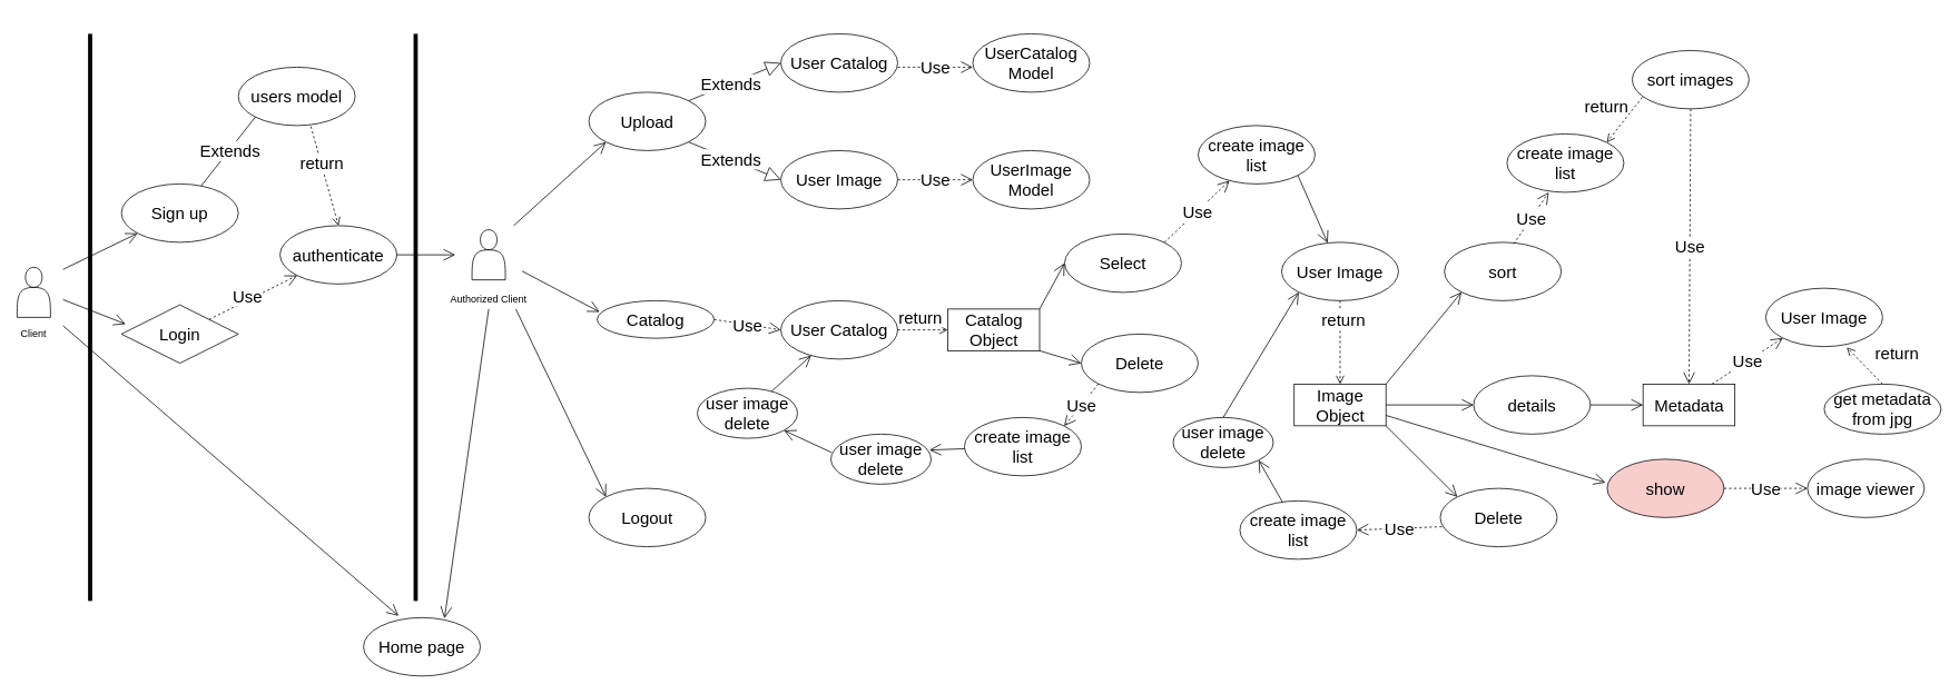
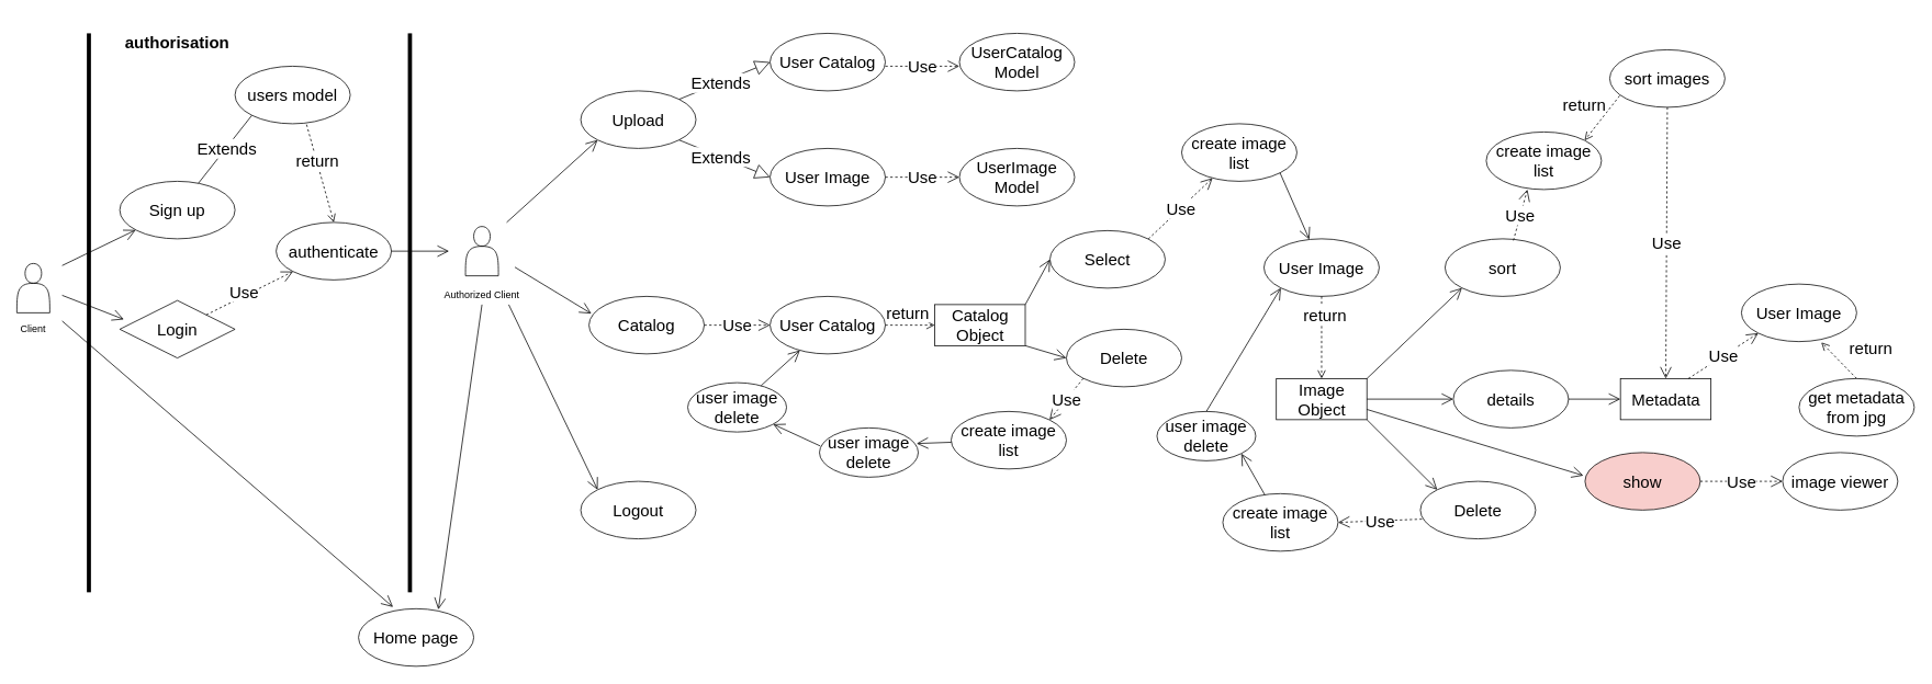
  <mxCell id="0" />
  <mxCell id="1" parent="0" />
  <mxCell id="2" value="Client" style="text;html=1;strokeColor=none;fillColor=none;align=center;verticalAlign=middle;whiteSpace=wrap;rounded=0;" parent="1" vertex="1"><mxGeometry x="20" y="390" width="40" height="20" as="geometry" /></mxCell>
  <mxCell id="3" value="" style="html=1;points=[];perimeter=orthogonalPerimeter;fillColor=#000000;strokeColor=none;" parent="1" vertex="1"><mxGeometry x="105" y="40" width="5" height="680" as="geometry" /></mxCell>
+ <mxCell id="4" value="authorisation" style="text;html=1;strokeColor=none;fillColor=none;align=center;verticalAlign=middle;whiteSpace=wrap;rounded=0;fontSize=20;fontStyle=1" parent="1" vertex="1"><mxGeometry x="135" y="20" width="160" height="60" as="geometry" /></mxCell>
  <mxCell id="5" value="Sign up" style="ellipse;whiteSpace=wrap;html=1;fontSize=20;" parent="1" vertex="1"><mxGeometry x="145" y="220" width="140" height="70" as="geometry" /></mxCell>
  <mxCell id="6" value="users model" style="ellipse;whiteSpace=wrap;html=1;fontSize=20;" parent="1" vertex="1"><mxGeometry x="285" y="80" width="140" height="70" as="geometry" /></mxCell>
  <mxCell id="7" value="Extends" style="endArrow=none;endSize=16;endFill=0;html=1;fontSize=20;entryX=0;entryY=1;entryDx=0;entryDy=0;" parent="1" source="5" target="6" edge="1"><mxGeometry x="0.04" y="-1" width="160" relative="1" as="geometry"><mxPoint x="295" y="230" as="sourcePoint" /><mxPoint x="335" y="160" as="targetPoint" /><mxPoint as="offset" /></mxGeometry></mxCell>
  <mxCell id="8" value="Login" style="rhombus;whiteSpace=wrap;html=1;fontSize=20;" parent="1" vertex="1"><mxGeometry x="145" y="365" width="140" height="70" as="geometry" /></mxCell>
  <mxCell id="9" value="authenticate" style="ellipse;whiteSpace=wrap;html=1;fontSize=20;" parent="1" vertex="1"><mxGeometry x="335" y="270" width="140" height="70" as="geometry" /></mxCell>
  <mxCell id="10" value="return" style="html=1;verticalAlign=bottom;endArrow=open;dashed=1;endSize=8;fontSize=20;entryX=0.5;entryY=0;entryDx=0;entryDy=0;exitX=0.621;exitY=1.014;exitDx=0;exitDy=0;exitPerimeter=0;" parent="1" source="6" target="9" edge="1"><mxGeometry x="-0.023" y="-3" relative="1" as="geometry"><mxPoint x="415" y="130" as="sourcePoint" /><mxPoint x="335" y="130" as="targetPoint" /><mxPoint as="offset" /></mxGeometry></mxCell>
  <mxCell id="11" value="Use" style="endArrow=open;endSize=12;dashed=1;html=1;fontSize=20;exitX=1;exitY=0;exitDx=0;exitDy=0;entryX=0;entryY=1;entryDx=0;entryDy=0;" parent="1" source="8" target="9" edge="1"><mxGeometry x="-0.066" y="4" width="160" relative="1" as="geometry"><mxPoint x="295" y="230" as="sourcePoint" /><mxPoint x="455" y="230" as="targetPoint" /><mxPoint x="-1" as="offset" /></mxGeometry></mxCell>
  <mxCell id="12" value="" style="endArrow=open;endFill=1;endSize=12;html=1;fontSize=20;exitX=1;exitY=0.25;exitDx=0;exitDy=0;" parent="1" target="5" edge="1"><mxGeometry width="160" relative="1" as="geometry"><mxPoint x="75" y="322.5" as="sourcePoint" /><mxPoint x="220" y="344.5" as="targetPoint" /></mxGeometry></mxCell>
  <mxCell id="13" value="" style="endArrow=open;endFill=1;endSize=12;html=1;fontSize=20;entryX=0.036;entryY=0.329;entryDx=0;entryDy=0;entryPerimeter=0;" parent="1" target="8" edge="1"><mxGeometry width="160" relative="1" as="geometry"><mxPoint x="75" y="358.686" as="sourcePoint" /><mxPoint x="195" y="400" as="targetPoint" /></mxGeometry></mxCell>
  <mxCell id="14" value="" style="html=1;points=[];perimeter=orthogonalPerimeter;fillColor=#000000;strokeColor=none;fontSize=20;" parent="1" vertex="1"><mxGeometry x="495" y="40" width="5" height="680" as="geometry" /></mxCell>
  <mxCell id="15" value="" style="endArrow=open;endFill=1;endSize=12;html=1;fontSize=20;exitX=1;exitY=0.5;exitDx=0;exitDy=0;" parent="1" source="9" edge="1"><mxGeometry width="160" relative="1" as="geometry"><mxPoint x="295" y="430" as="sourcePoint" /><mxPoint x="545" y="305" as="targetPoint" /><Array as="points" /></mxGeometry></mxCell>
  <mxCell id="16" value="&lt;font style=&quot;font-size: 12px&quot;&gt;Authorized Client&lt;br&gt;&lt;/font&gt;" style="text;html=1;strokeColor=none;fillColor=none;align=center;verticalAlign=middle;whiteSpace=wrap;rounded=0;fontSize=20;" parent="1" vertex="1"><mxGeometry x="520" y="340" width="130" height="30" as="geometry" /></mxCell>
  <mxCell id="17" value="Upload" style="ellipse;whiteSpace=wrap;html=1;fontSize=20;" parent="1" vertex="1"><mxGeometry x="705" y="110" width="140" height="70" as="geometry" /></mxCell>
- <mxCell id="18" value="Catalog" style="ellipse;whiteSpace=wrap;html=1;fontSize=20;" parent="1" vertex="1"><mxGeometry x="715" y="360" width="140" height="45" as="geometry" /></mxCell>
+ <mxCell id="18" value="Catalog" style="ellipse;whiteSpace=wrap;html=1;fontSize=20;" parent="1" vertex="1"><mxGeometry x="715" y="360" width="140" height="70" as="geometry" /></mxCell>
  <mxCell id="19" value="Logout" style="ellipse;whiteSpace=wrap;html=1;fontSize=20;" parent="1" vertex="1"><mxGeometry x="705" y="585" width="140" height="70" as="geometry" /></mxCell>
  <mxCell id="20" value="User Catalog" style="ellipse;whiteSpace=wrap;html=1;fontSize=20;" parent="1" vertex="1"><mxGeometry x="935" y="40" width="140" height="70" as="geometry" /></mxCell>
  <mxCell id="21" value="User Image" style="ellipse;whiteSpace=wrap;html=1;fontSize=20;" parent="1" vertex="1"><mxGeometry x="935" y="180" width="140" height="70" as="geometry" /></mxCell>
  <mxCell id="22" value="Extends" style="endArrow=block;endSize=16;endFill=0;html=1;fontSize=20;entryX=0;entryY=0.5;entryDx=0;entryDy=0;exitX=1;exitY=0;exitDx=0;exitDy=0;" parent="1" source="17" target="20" edge="1"><mxGeometry x="-0.089" width="160" relative="1" as="geometry"><mxPoint x="865" y="120" as="sourcePoint" /><mxPoint x="1025" y="120" as="targetPoint" /><mxPoint x="1" as="offset" /></mxGeometry></mxCell>
  <mxCell id="23" value="Extends" style="endArrow=block;endSize=16;endFill=0;html=1;fontSize=20;entryX=0;entryY=0.5;entryDx=0;entryDy=0;exitX=1;exitY=1;exitDx=0;exitDy=0;" parent="1" source="17" target="21" edge="1"><mxGeometry x="-0.089" width="160" relative="1" as="geometry"><mxPoint x="835" y="180" as="sourcePoint" /><mxPoint x="995" y="180" as="targetPoint" /><mxPoint x="1" as="offset" /></mxGeometry></mxCell>
  <mxCell id="24" value="" style="endArrow=open;endFill=1;endSize=12;html=1;fontSize=20;entryX=0;entryY=1;entryDx=0;entryDy=0;" parent="1" target="17" edge="1"><mxGeometry width="160" relative="1" as="geometry"><mxPoint x="615" y="270" as="sourcePoint" /><mxPoint x="775" y="270" as="targetPoint" /></mxGeometry></mxCell>
  <mxCell id="25" value="UserCatalog&lt;br&gt;Model" style="ellipse;whiteSpace=wrap;html=1;fontSize=20;" parent="1" vertex="1"><mxGeometry x="1165" y="40" width="140" height="70" as="geometry" /></mxCell>
  <mxCell id="26" value="Use" style="endArrow=open;endSize=12;dashed=1;html=1;fontSize=20;" parent="1" edge="1"><mxGeometry width="160" relative="1" as="geometry"><mxPoint x="1075" y="80" as="sourcePoint" /><mxPoint x="1165" y="80" as="targetPoint" /></mxGeometry></mxCell>
  <mxCell id="27" value="UserImage&lt;br&gt;Model" style="ellipse;whiteSpace=wrap;html=1;fontSize=20;" parent="1" vertex="1"><mxGeometry x="1165" y="180" width="140" height="70" as="geometry" /></mxCell>
  <mxCell id="28" value="Use" style="endArrow=open;endSize=12;dashed=1;html=1;fontSize=20;" parent="1" source="21" edge="1"><mxGeometry width="160" relative="1" as="geometry"><mxPoint x="1075" y="215" as="sourcePoint" /><mxPoint x="1165" y="215" as="targetPoint" /></mxGeometry></mxCell>
  <mxCell id="29" value="User Catalog" style="ellipse;whiteSpace=wrap;html=1;fontSize=20;" parent="1" vertex="1"><mxGeometry x="935" y="360" width="140" height="70" as="geometry" /></mxCell>
  <mxCell id="30" value="Use" style="endArrow=open;endSize=12;dashed=1;html=1;fontSize=20;entryX=0;entryY=0.5;entryDx=0;entryDy=0;exitX=1;exitY=0.5;exitDx=0;exitDy=0;" parent="1" source="18" target="29" edge="1"><mxGeometry width="160" relative="1" as="geometry"><mxPoint x="825" y="360" as="sourcePoint" /><mxPoint x="985" y="360" as="targetPoint" /></mxGeometry></mxCell>
  <mxCell id="31" value="Catalog&lt;br&gt;Object" style="html=1;fontSize=20;" parent="1" vertex="1"><mxGeometry x="1135" y="370" width="110" height="50" as="geometry" /></mxCell>
  <mxCell id="32" value="Image&lt;br&gt;Object" style="html=1;fontSize=20;" parent="1" vertex="1"><mxGeometry x="1550" y="460" width="110" height="50" as="geometry" /></mxCell>
  <mxCell id="33" value="return" style="html=1;verticalAlign=bottom;endArrow=open;dashed=1;endSize=8;fontSize=20;entryX=0;entryY=0.5;entryDx=0;entryDy=0;exitX=1;exitY=0.5;exitDx=0;exitDy=0;" parent="1" source="29" target="31" edge="1"><mxGeometry x="-0.111" relative="1" as="geometry"><mxPoint x="945" y="330" as="sourcePoint" /><mxPoint x="865" y="330" as="targetPoint" /><Array as="points" /><mxPoint as="offset" /></mxGeometry></mxCell>
  <mxCell id="34" value="Select" style="ellipse;whiteSpace=wrap;html=1;fontSize=20;" parent="1" vertex="1"><mxGeometry x="1275" y="280" width="140" height="70" as="geometry" /></mxCell>
  <mxCell id="35" value="" style="endArrow=open;endFill=1;endSize=12;html=1;fontSize=20;entryX=0;entryY=0.5;entryDx=0;entryDy=0;exitX=1;exitY=0;exitDx=0;exitDy=0;" parent="1" source="31" target="34" edge="1"><mxGeometry width="160" relative="1" as="geometry"><mxPoint x="1095" y="380" as="sourcePoint" /><mxPoint x="1255" y="380" as="targetPoint" /></mxGeometry></mxCell>
  <mxCell id="36" value="create image list" style="ellipse;whiteSpace=wrap;html=1;fontSize=20;" parent="1" vertex="1"><mxGeometry x="1435" y="150" width="140" height="70" as="geometry" /></mxCell>
  <mxCell id="37" value="Use" style="endArrow=open;endSize=12;dashed=1;html=1;fontSize=20;exitX=1;exitY=0;exitDx=0;exitDy=0;" parent="1" source="34" target="36" edge="1"><mxGeometry width="160" relative="1" as="geometry"><mxPoint x="1095" y="380" as="sourcePoint" /><mxPoint x="1255" y="380" as="targetPoint" /></mxGeometry></mxCell>
  <mxCell id="38" value="User Image" style="ellipse;whiteSpace=wrap;html=1;fontSize=20;" parent="1" vertex="1"><mxGeometry x="1535" y="290" width="140" height="70" as="geometry" /></mxCell>
  <mxCell id="39" value="" style="endArrow=open;endFill=1;endSize=12;html=1;fontSize=20;exitX=1;exitY=1;exitDx=0;exitDy=0;" parent="1" source="36" target="38" edge="1"><mxGeometry width="160" relative="1" as="geometry"><mxPoint x="1425" y="305" as="sourcePoint" /><mxPoint x="1585" y="305" as="targetPoint" /></mxGeometry></mxCell>
  <mxCell id="40" value="return" style="html=1;verticalAlign=bottom;endArrow=open;dashed=1;endSize=8;fontSize=20;entryX=0.5;entryY=0;entryDx=0;entryDy=0;exitX=0.5;exitY=1;exitDx=0;exitDy=0;" parent="1" source="38" target="32" edge="1"><mxGeometry x="-0.258" y="4" relative="1" as="geometry"><mxPoint x="1610" y="364" as="sourcePoint" /><mxPoint x="1135" y="370" as="targetPoint" /><mxPoint as="offset" /></mxGeometry></mxCell>
  <mxCell id="41" value="Delete" style="ellipse;whiteSpace=wrap;html=1;fontSize=20;" parent="1" vertex="1"><mxGeometry x="1295" y="400" width="140" height="70" as="geometry" /></mxCell>
  <mxCell id="42" value="" style="endArrow=open;endFill=1;endSize=12;html=1;fontSize=20;entryX=0;entryY=0.5;entryDx=0;entryDy=0;exitX=1;exitY=1;exitDx=0;exitDy=0;" parent="1" source="31" target="41" edge="1"><mxGeometry width="160" relative="1" as="geometry"><mxPoint x="1085" y="450" as="sourcePoint" /><mxPoint x="1245" y="450" as="targetPoint" /></mxGeometry></mxCell>
  <mxCell id="43" value="Use" style="endArrow=open;endSize=12;dashed=1;html=1;fontSize=20;exitX=0;exitY=1;exitDx=0;exitDy=0;entryX=1;entryY=0;entryDx=0;entryDy=0;" parent="1" source="41" target="44" edge="1"><mxGeometry width="160" relative="1" as="geometry"><mxPoint x="1225" y="420" as="sourcePoint" /><mxPoint x="1245" y="510" as="targetPoint" /></mxGeometry></mxCell>
  <mxCell id="44" value="create image list" style="ellipse;whiteSpace=wrap;html=1;fontSize=20;" parent="1" vertex="1"><mxGeometry x="1155" y="500" width="140" height="70" as="geometry" /></mxCell>
  <mxCell id="45" value="" style="endArrow=open;endFill=1;endSize=12;html=1;fontSize=20;entryX=0.983;entryY=0.317;entryDx=0;entryDy=0;entryPerimeter=0;" parent="1" source="44" target="46" edge="1"><mxGeometry width="160" relative="1" as="geometry"><mxPoint x="935" y="504.5" as="sourcePoint" /><mxPoint x="1095" y="504.5" as="targetPoint" /></mxGeometry></mxCell>
  <mxCell id="46" value="user image delete" style="ellipse;whiteSpace=wrap;html=1;fontSize=20;" parent="1" vertex="1"><mxGeometry x="995" y="520" width="120" height="60" as="geometry" /></mxCell>
  <mxCell id="47" value="user image delete" style="ellipse;whiteSpace=wrap;html=1;fontSize=20;" parent="1" vertex="1"><mxGeometry x="835" y="465" width="120" height="60" as="geometry" /></mxCell>
  <mxCell id="48" value="" style="endArrow=open;endFill=1;endSize=12;html=1;fontSize=20;exitX=0.008;exitY=0.367;exitDx=0;exitDy=0;exitPerimeter=0;" parent="1" source="46" target="47" edge="1"><mxGeometry width="160" relative="1" as="geometry"><mxPoint x="1225" y="410" as="sourcePoint" /><mxPoint x="1385" y="410" as="targetPoint" /></mxGeometry></mxCell>
  <mxCell id="49" value="" style="endArrow=open;endFill=1;endSize=12;html=1;fontSize=20;" parent="1" source="47" target="29" edge="1"><mxGeometry width="160" relative="1" as="geometry"><mxPoint x="805" y="470" as="sourcePoint" /><mxPoint x="965" y="470" as="targetPoint" /></mxGeometry></mxCell>
- <mxCell id="50" value="sort" style="ellipse;whiteSpace=wrap;html=1;fontSize=20;" parent="1" vertex="1"><mxGeometry x="1730" y="290" width="140" height="70" as="geometry" /></mxCell>
+ <mxCell id="50" value="sort" style="ellipse;whiteSpace=wrap;html=1;fontSize=20;" parent="1" vertex="1"><mxGeometry x="1755" y="290" width="140" height="70" as="geometry" /></mxCell>
  <mxCell id="51" value="sort images" style="ellipse;whiteSpace=wrap;html=1;fontSize=20;" parent="1" vertex="1"><mxGeometry x="1955" y="60" width="140" height="70" as="geometry" /></mxCell>
  <mxCell id="52" value="return" style="html=1;verticalAlign=bottom;endArrow=open;dashed=1;endSize=8;fontSize=20;exitX=0.086;exitY=0.8;exitDx=0;exitDy=0;exitPerimeter=0;entryX=1;entryY=0;entryDx=0;entryDy=0;" parent="1" source="51" target="54" edge="1"><mxGeometry x="0.362" y="-18" relative="1" as="geometry"><mxPoint x="1875" y="240" as="sourcePoint" /><mxPoint x="1795" y="240" as="targetPoint" /><mxPoint as="offset" /></mxGeometry></mxCell>
  <mxCell id="53" value="details" style="ellipse;whiteSpace=wrap;html=1;fontSize=20;" parent="1" vertex="1"><mxGeometry x="1765" y="450" width="140" height="70" as="geometry" /></mxCell>
  <mxCell id="54" value="create image list" style="ellipse;whiteSpace=wrap;html=1;fontSize=20;" parent="1" vertex="1"><mxGeometry x="1805" y="160" width="140" height="70" as="geometry" /></mxCell>
  <mxCell id="55" value="Use" style="endArrow=open;endSize=12;dashed=1;html=1;fontSize=20;entryX=0.357;entryY=1;entryDx=0;entryDy=0;entryPerimeter=0;exitX=0.593;exitY=0.029;exitDx=0;exitDy=0;exitPerimeter=0;" parent="1" source="50" target="54" edge="1"><mxGeometry width="160" relative="1" as="geometry"><mxPoint x="1625" y="254.5" as="sourcePoint" /><mxPoint x="1785" y="254.5" as="targetPoint" /></mxGeometry></mxCell>
  <mxCell id="56" value="Metadata" style="html=1;fontSize=20;" parent="1" vertex="1"><mxGeometry x="1968" y="460" width="110" height="50" as="geometry" /></mxCell>
  <mxCell id="57" value="" style="endArrow=open;endFill=1;endSize=12;html=1;fontSize=20;" parent="1" source="53" target="56" edge="1"><mxGeometry width="160" relative="1" as="geometry"><mxPoint x="1905" y="485" as="sourcePoint" /><mxPoint x="1965" y="485" as="targetPoint" /></mxGeometry></mxCell>
  <mxCell id="58" value="User Image" style="ellipse;whiteSpace=wrap;html=1;fontSize=20;" parent="1" vertex="1"><mxGeometry x="2115" y="345" width="140" height="70" as="geometry" /></mxCell>
  <mxCell id="59" value="Use" style="endArrow=open;endSize=12;dashed=1;html=1;fontSize=20;exitX=0.75;exitY=0;exitDx=0;exitDy=0;entryX=0;entryY=1;entryDx=0;entryDy=0;" parent="1" source="56" target="58" edge="1"><mxGeometry width="160" relative="1" as="geometry"><mxPoint x="1895" y="410" as="sourcePoint" /><mxPoint x="2055" y="410" as="targetPoint" /></mxGeometry></mxCell>
- <mxCell id="60" value="get metadata from jpg" style="ellipse;whiteSpace=wrap;html=1;fontSize=20;" parent="1" vertex="1"><mxGeometry x="2185" y="460" width="140" height="60" as="geometry" /></mxCell>
+ <mxCell id="60" value="get metadata from jpg" style="ellipse;whiteSpace=wrap;html=1;fontSize=20;" parent="1" vertex="1"><mxGeometry x="2185" y="460" width="140" height="70" as="geometry" /></mxCell>
  <mxCell id="61" value="return" style="html=1;verticalAlign=bottom;endArrow=open;dashed=1;endSize=8;fontSize=20;exitX=0.5;exitY=0;exitDx=0;exitDy=0;entryX=0.693;entryY=1.014;entryDx=0;entryDy=0;entryPerimeter=0;" parent="1" source="60" target="58" edge="1"><mxGeometry x="-0.854" y="-28" relative="1" as="geometry"><mxPoint x="1735" y="380" as="sourcePoint" /><mxPoint x="1655" y="380" as="targetPoint" /><mxPoint as="offset" /></mxGeometry></mxCell>
  <mxCell id="62" value="Delete" style="ellipse;whiteSpace=wrap;html=1;fontSize=20;" parent="1" vertex="1"><mxGeometry x="1725" y="585" width="140" height="70" as="geometry" /></mxCell>
  <mxCell id="63" value="create image list" style="ellipse;whiteSpace=wrap;html=1;fontSize=20;" parent="1" vertex="1"><mxGeometry x="1485" y="600" width="140" height="70" as="geometry" /></mxCell>
  <mxCell id="64" value="user image delete" style="ellipse;whiteSpace=wrap;html=1;fontSize=20;" parent="1" vertex="1"><mxGeometry x="1405" y="500" width="120" height="60" as="geometry" /></mxCell>
  <mxCell id="65" value="" style="endArrow=open;endFill=1;endSize=12;html=1;fontSize=20;entryX=0;entryY=1;entryDx=0;entryDy=0;exitX=1;exitY=0;exitDx=0;exitDy=0;" parent="1" source="32" target="50" edge="1"><mxGeometry width="160" relative="1" as="geometry"><mxPoint x="1655" y="460" as="sourcePoint" /><mxPoint x="1815" y="460" as="targetPoint" /></mxGeometry></mxCell>
  <mxCell id="66" value="" style="endArrow=open;endFill=1;endSize=12;html=1;fontSize=20;entryX=0;entryY=0.5;entryDx=0;entryDy=0;" parent="1" source="32" target="53" edge="1"><mxGeometry width="160" relative="1" as="geometry"><mxPoint x="1660" y="485" as="sourcePoint" /><mxPoint x="1820" y="485" as="targetPoint" /></mxGeometry></mxCell>
  <mxCell id="67" value="" style="endArrow=open;endFill=1;endSize=12;html=1;fontSize=20;entryX=0;entryY=0;entryDx=0;entryDy=0;exitX=1;exitY=1;exitDx=0;exitDy=0;" parent="1" source="32" target="62" edge="1"><mxGeometry width="160" relative="1" as="geometry"><mxPoint x="1565" y="540" as="sourcePoint" /><mxPoint x="1725" y="540" as="targetPoint" /></mxGeometry></mxCell>
  <mxCell id="68" value="Use" style="endArrow=open;endSize=12;dashed=1;html=1;fontSize=20;entryX=1;entryY=0.5;entryDx=0;entryDy=0;exitX=0.014;exitY=0.657;exitDx=0;exitDy=0;exitPerimeter=0;" parent="1" source="62" target="63" edge="1"><mxGeometry width="160" relative="1" as="geometry"><mxPoint x="1585" y="570" as="sourcePoint" /><mxPoint x="1745" y="570" as="targetPoint" /></mxGeometry></mxCell>
  <mxCell id="69" value="" style="endArrow=open;endFill=1;endSize=12;html=1;fontSize=20;entryX=1;entryY=1;entryDx=0;entryDy=0;" parent="1" source="63" target="64" edge="1"><mxGeometry width="160" relative="1" as="geometry"><mxPoint x="1455" y="470" as="sourcePoint" /><mxPoint x="1615" y="470" as="targetPoint" /></mxGeometry></mxCell>
  <mxCell id="70" value="" style="endArrow=open;endFill=1;endSize=12;html=1;fontSize=20;exitX=0.5;exitY=0;exitDx=0;exitDy=0;entryX=0;entryY=1;entryDx=0;entryDy=0;" parent="1" source="64" target="38" edge="1"><mxGeometry width="160" relative="1" as="geometry"><mxPoint x="1425" y="480" as="sourcePoint" /><mxPoint x="1585" y="480" as="targetPoint" /></mxGeometry></mxCell>
  <mxCell id="71" value="Use" style="endArrow=open;endSize=12;dashed=1;html=1;fontSize=20;exitX=0.5;exitY=1;exitDx=0;exitDy=0;" parent="1" source="51" target="56" edge="1"><mxGeometry width="160" relative="1" as="geometry"><mxPoint x="2005" y="150" as="sourcePoint" /><mxPoint x="2165" y="150" as="targetPoint" /></mxGeometry></mxCell>
  <mxCell id="72" value="show" style="ellipse;whiteSpace=wrap;html=1;fontSize=20;fillColor=#f8cecc;" parent="1" vertex="1"><mxGeometry x="1925" y="550" width="140" height="70" as="geometry" /></mxCell>
  <mxCell id="73" value="" style="endArrow=open;endFill=1;endSize=12;html=1;fontSize=20;exitX=1;exitY=0.75;exitDx=0;exitDy=0;entryX=-0.014;entryY=0.4;entryDx=0;entryDy=0;entryPerimeter=0;" parent="1" source="32" target="72" edge="1"><mxGeometry width="160" relative="1" as="geometry"><mxPoint x="1755" y="540" as="sourcePoint" /><mxPoint x="1915" y="540" as="targetPoint" /></mxGeometry></mxCell>
  <mxCell id="74" value="Use" style="endArrow=open;endSize=12;dashed=1;html=1;fontSize=20;entryX=0;entryY=0.5;entryDx=0;entryDy=0;" parent="1" source="72" target="75" edge="1"><mxGeometry width="160" relative="1" as="geometry"><mxPoint x="2065" y="585" as="sourcePoint" /><mxPoint x="2155" y="585" as="targetPoint" /></mxGeometry></mxCell>
  <mxCell id="75" value="image viewer" style="ellipse;whiteSpace=wrap;html=1;fontSize=20;" parent="1" vertex="1"><mxGeometry x="2165" y="550" width="140" height="70" as="geometry" /></mxCell>
  <mxCell id="76" value="" style="endArrow=open;endFill=1;endSize=12;html=1;fontSize=20;entryX=0.021;entryY=0.3;entryDx=0;entryDy=0;entryPerimeter=0;" parent="1" target="18" edge="1"><mxGeometry width="160" relative="1" as="geometry"><mxPoint x="625" y="324.5" as="sourcePoint" /><mxPoint x="785" y="324.5" as="targetPoint" /></mxGeometry></mxCell>
  <mxCell id="77" value="" style="endArrow=open;endFill=1;endSize=12;html=1;fontSize=20;entryX=0;entryY=0;entryDx=0;entryDy=0;exitX=0.75;exitY=1;exitDx=0;exitDy=0;" parent="1" source="16" target="19" edge="1"><mxGeometry width="160" relative="1" as="geometry"><mxPoint x="565" y="500" as="sourcePoint" /><mxPoint x="725" y="500" as="targetPoint" /><Array as="points" /></mxGeometry></mxCell>
  <mxCell id="78" value="Home page" style="ellipse;whiteSpace=wrap;html=1;fontSize=20;" parent="1" vertex="1"><mxGeometry x="435" y="740" width="140" height="70" as="geometry" /></mxCell>
  <mxCell id="79" value="" style="endArrow=open;endFill=1;endSize=12;html=1;fontSize=20;entryX=0.3;entryY=-0.029;entryDx=0;entryDy=0;entryPerimeter=0;exitX=1;exitY=1;exitDx=0;exitDy=0;" parent="1" target="78" edge="1"><mxGeometry width="160" relative="1" as="geometry"><mxPoint x="75" y="390" as="sourcePoint" /><mxPoint x="435" y="470" as="targetPoint" /></mxGeometry></mxCell>
  <mxCell id="80" value="" style="endArrow=open;endFill=1;endSize=12;html=1;fontSize=20;exitX=0.5;exitY=1;exitDx=0;exitDy=0;entryX=0.693;entryY=0.014;entryDx=0;entryDy=0;entryPerimeter=0;" parent="1" source="16" target="78" edge="1"><mxGeometry width="160" relative="1" as="geometry"><mxPoint x="565" y="500" as="sourcePoint" /><mxPoint x="725" y="500" as="targetPoint" /></mxGeometry></mxCell>
  <mxCell id="81" value="" style="shape=actor;whiteSpace=wrap;html=1;" parent="1" vertex="1"><mxGeometry x="565" y="275" width="40" height="60" as="geometry" /></mxCell>
  <mxCell id="82" value="" style="shape=actor;whiteSpace=wrap;html=1;" parent="1" vertex="1"><mxGeometry x="20" y="320" width="40" height="60" as="geometry" /></mxCell>
